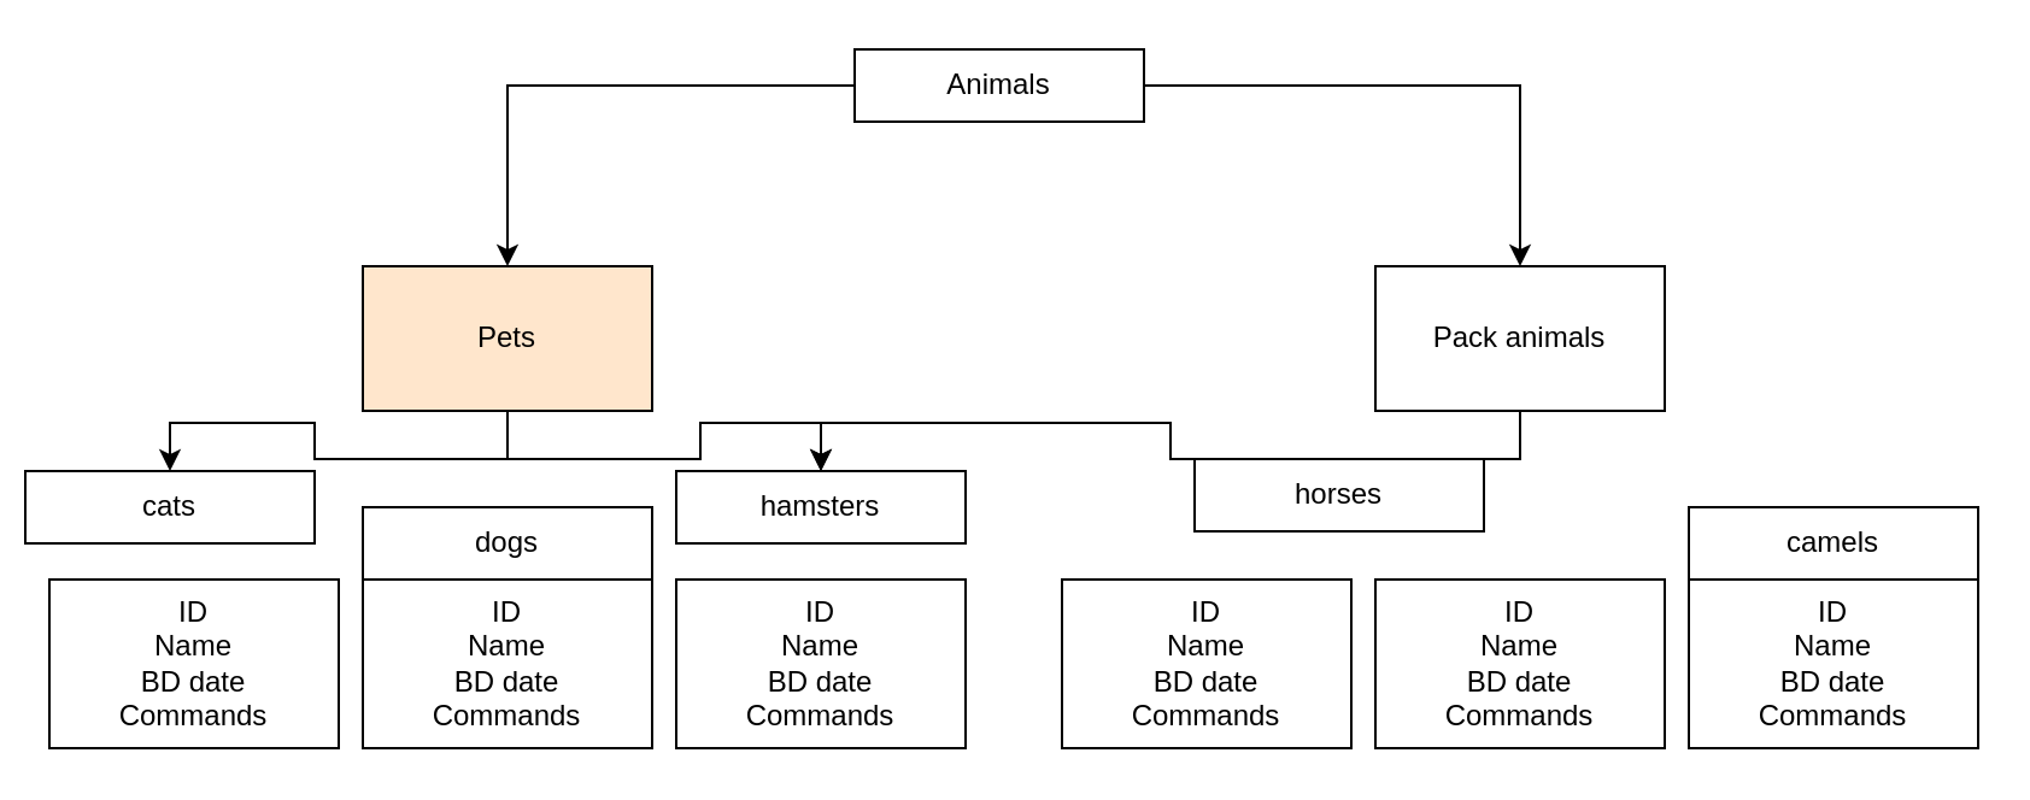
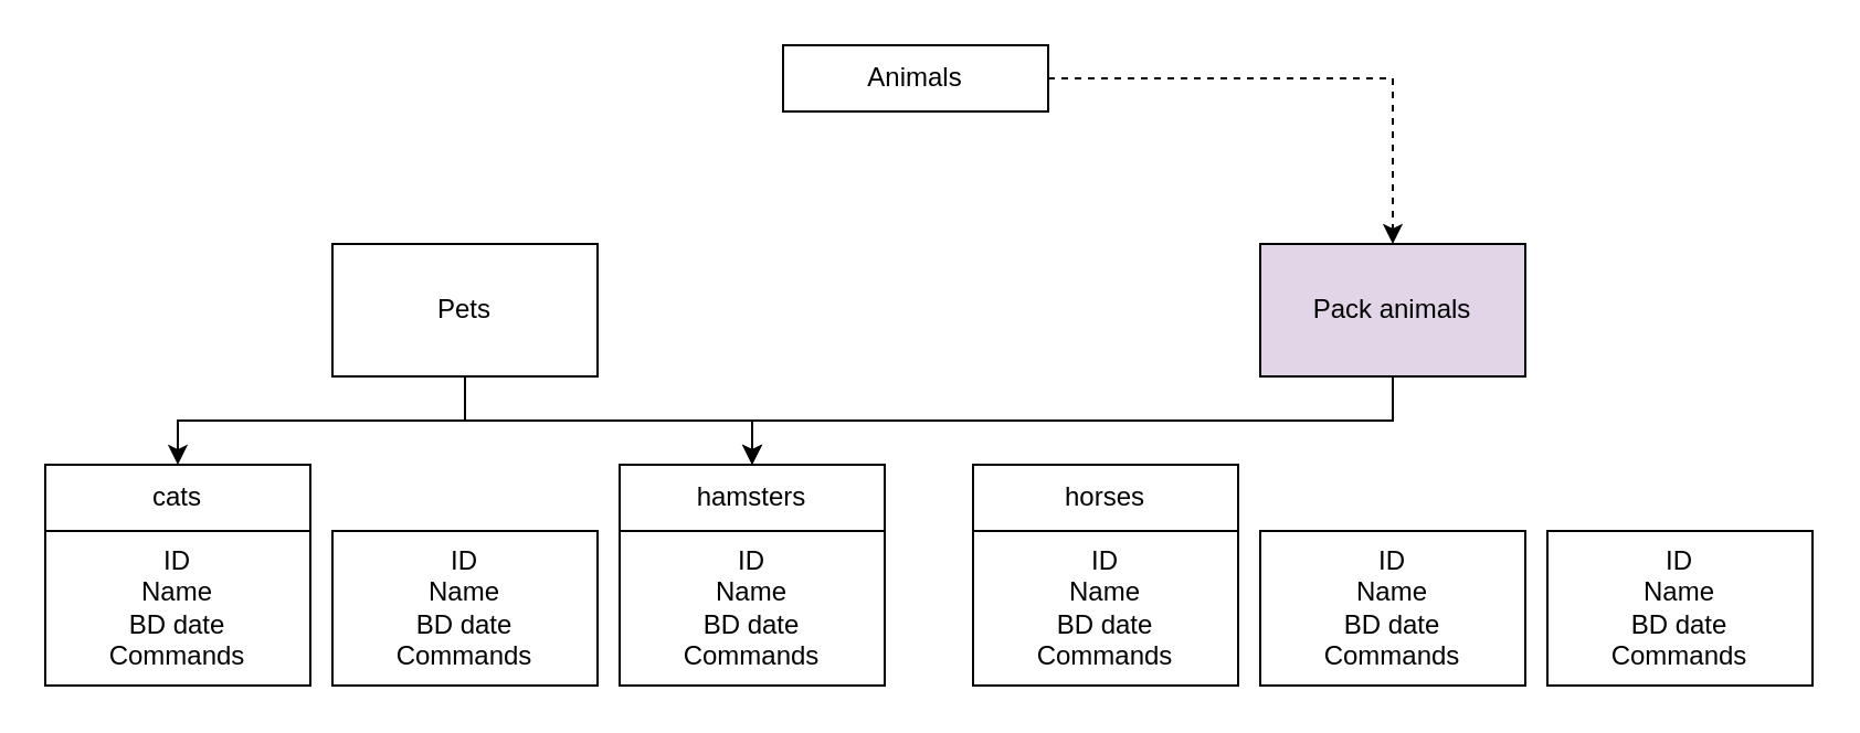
  <mxCell id="0" />
  <mxCell id="1" parent="0" />
- <mxCell id="2" value="" style="edgeStyle=orthogonalEdgeStyle;rounded=0;orthogonalLoop=1;jettySize=auto;html=1;" edge="1" parent="1" source="4" target="7"><mxGeometry relative="1" as="geometry" /></mxCell>
- <mxCell id="3" style="edgeStyle=orthogonalEdgeStyle;rounded=0;orthogonalLoop=1;jettySize=auto;html=1;entryX=0.5;entryY=0;entryDx=0;entryDy=0;" edge="1" parent="1" source="4" target="8"><mxGeometry relative="1" as="geometry" /></mxCell>
+ <mxCell id="3" style="edgeStyle=orthogonalEdgeStyle;rounded=0;orthogonalLoop=1;jettySize=auto;html=1;entryX=0.5;entryY=0;entryDx=0;entryDy=0;dashed=1;" edge="1" parent="1" source="4" target="8"><mxGeometry relative="1" as="geometry" /></mxCell>
  <mxCell id="4" value="Animals" style="rounded=0;whiteSpace=wrap;html=1;" vertex="1" parent="1"><mxGeometry x="354" y="20" width="120" height="30" as="geometry" /></mxCell>
  <mxCell id="5" style="edgeStyle=orthogonalEdgeStyle;rounded=0;orthogonalLoop=1;jettySize=auto;html=1;exitX=0.5;exitY=1;exitDx=0;exitDy=0;" edge="1" parent="1" source="7" target="9"><mxGeometry relative="1" as="geometry" /></mxCell>
  <mxCell id="6" style="edgeStyle=orthogonalEdgeStyle;rounded=0;orthogonalLoop=1;jettySize=auto;html=1;exitX=0.5;exitY=1;exitDx=0;exitDy=0;entryX=0.5;entryY=0;entryDx=0;entryDy=0;" edge="1" parent="1" source="7" target="13"><mxGeometry relative="1" as="geometry" /></mxCell>
- <mxCell id="7" value="Pets" style="whiteSpace=wrap;html=1;rounded=0;fillColor=#ffe6cc;" vertex="1" parent="1"><mxGeometry x="150" y="110" width="120" height="60" as="geometry" /></mxCell>
- <mxCell id="8" value="Pack animals" style="whiteSpace=wrap;html=1;rounded=0;" vertex="1" parent="1"><mxGeometry x="570" y="110" width="120" height="60" as="geometry" /></mxCell>
- <mxCell id="9" value="cats" style="whiteSpace=wrap;html=1;rounded=0;horizontal=1;" vertex="1" parent="1"><mxGeometry x="10" y="195" width="120" height="30" as="geometry" /></mxCell>
+ <mxCell id="7" value="Pets" style="whiteSpace=wrap;html=1;rounded=0;" vertex="1" parent="1"><mxGeometry x="150" y="110" width="120" height="60" as="geometry" /></mxCell>
+ <mxCell id="8" value="Pack animals" style="whiteSpace=wrap;html=1;rounded=0;fillColor=#e1d5e7;" vertex="1" parent="1"><mxGeometry x="570" y="110" width="120" height="60" as="geometry" /></mxCell>
+ <mxCell id="9" value="cats" style="whiteSpace=wrap;html=1;rounded=0;horizontal=1;" vertex="1" parent="1"><mxGeometry x="20" y="210" width="120" height="30" as="geometry" /></mxCell>
  <mxCell id="10" value="ID&lt;div&gt;Name&lt;/div&gt;&lt;div&gt;BD date&lt;/div&gt;&lt;div&gt;Commands&lt;/div&gt;" style="rounded=0;whiteSpace=wrap;html=1;" vertex="1" parent="1"><mxGeometry x="20" y="240" width="120" height="70" as="geometry" /></mxCell>
- <mxCell id="11" value="dogs" style="whiteSpace=wrap;html=1;rounded=0;horizontal=1;" vertex="1" parent="1"><mxGeometry x="150" y="210" width="120" height="30" as="geometry" /></mxCell>
  <mxCell id="12" value="ID&lt;div&gt;Name&lt;/div&gt;&lt;div&gt;BD date&lt;/div&gt;&lt;div&gt;Commands&lt;/div&gt;" style="rounded=0;whiteSpace=wrap;html=1;" vertex="1" parent="1"><mxGeometry x="150" y="240" width="120" height="70" as="geometry" /></mxCell>
- <mxCell id="13" value="hamsters" style="whiteSpace=wrap;html=1;rounded=0;horizontal=1;" vertex="1" parent="1"><mxGeometry x="280" y="195" width="120" height="30" as="geometry" /></mxCell>
+ <mxCell id="13" value="hamsters" style="whiteSpace=wrap;html=1;rounded=0;horizontal=1;" vertex="1" parent="1"><mxGeometry x="280" y="210" width="120" height="30" as="geometry" /></mxCell>
  <mxCell id="14" value="ID&lt;div&gt;Name&lt;/div&gt;&lt;div&gt;BD date&lt;/div&gt;&lt;div&gt;Commands&lt;/div&gt;" style="rounded=0;whiteSpace=wrap;html=1;" vertex="1" parent="1"><mxGeometry x="280" y="240" width="120" height="70" as="geometry" /></mxCell>
  <mxCell id="15" value="ID&lt;div&gt;Name&lt;/div&gt;&lt;div&gt;BD date&lt;/div&gt;&lt;div&gt;Commands&lt;/div&gt;" style="rounded=0;whiteSpace=wrap;html=1;" vertex="1" parent="1"><mxGeometry x="440" y="240" width="120" height="70" as="geometry" /></mxCell>
- <mxCell id="16" value="horses" style="whiteSpace=wrap;html=1;rounded=0;horizontal=1;" vertex="1" parent="1"><mxGeometry x="495" y="190" width="120" height="30" as="geometry" /></mxCell>
+ <mxCell id="16" value="horses" style="whiteSpace=wrap;html=1;rounded=0;horizontal=1;" vertex="1" parent="1"><mxGeometry x="440" y="210" width="120" height="30" as="geometry" /></mxCell>
  <mxCell id="17" value="ID&lt;div&gt;Name&lt;/div&gt;&lt;div&gt;BD date&lt;/div&gt;&lt;div&gt;Commands&lt;/div&gt;" style="rounded=0;whiteSpace=wrap;html=1;" vertex="1" parent="1"><mxGeometry x="570" y="240" width="120" height="70" as="geometry" /></mxCell>
  <mxCell id="18" value="ID&lt;div&gt;Name&lt;/div&gt;&lt;div&gt;BD date&lt;/div&gt;&lt;div&gt;Commands&lt;/div&gt;" style="rounded=0;whiteSpace=wrap;html=1;" vertex="1" parent="1"><mxGeometry x="700" y="240" width="120" height="70" as="geometry" /></mxCell>
- <mxCell id="19" value="camels" style="whiteSpace=wrap;html=1;rounded=0;horizontal=1;" vertex="1" parent="1"><mxGeometry x="700" y="210" width="120" height="30" as="geometry" /></mxCell>
  <mxCell id="20" style="edgeStyle=orthogonalEdgeStyle;rounded=0;orthogonalLoop=1;jettySize=auto;html=1;exitX=0.5;exitY=1;exitDx=0;exitDy=0;" edge="1" parent="1" source="8" target="13"><mxGeometry relative="1" as="geometry" /></mxCell>
